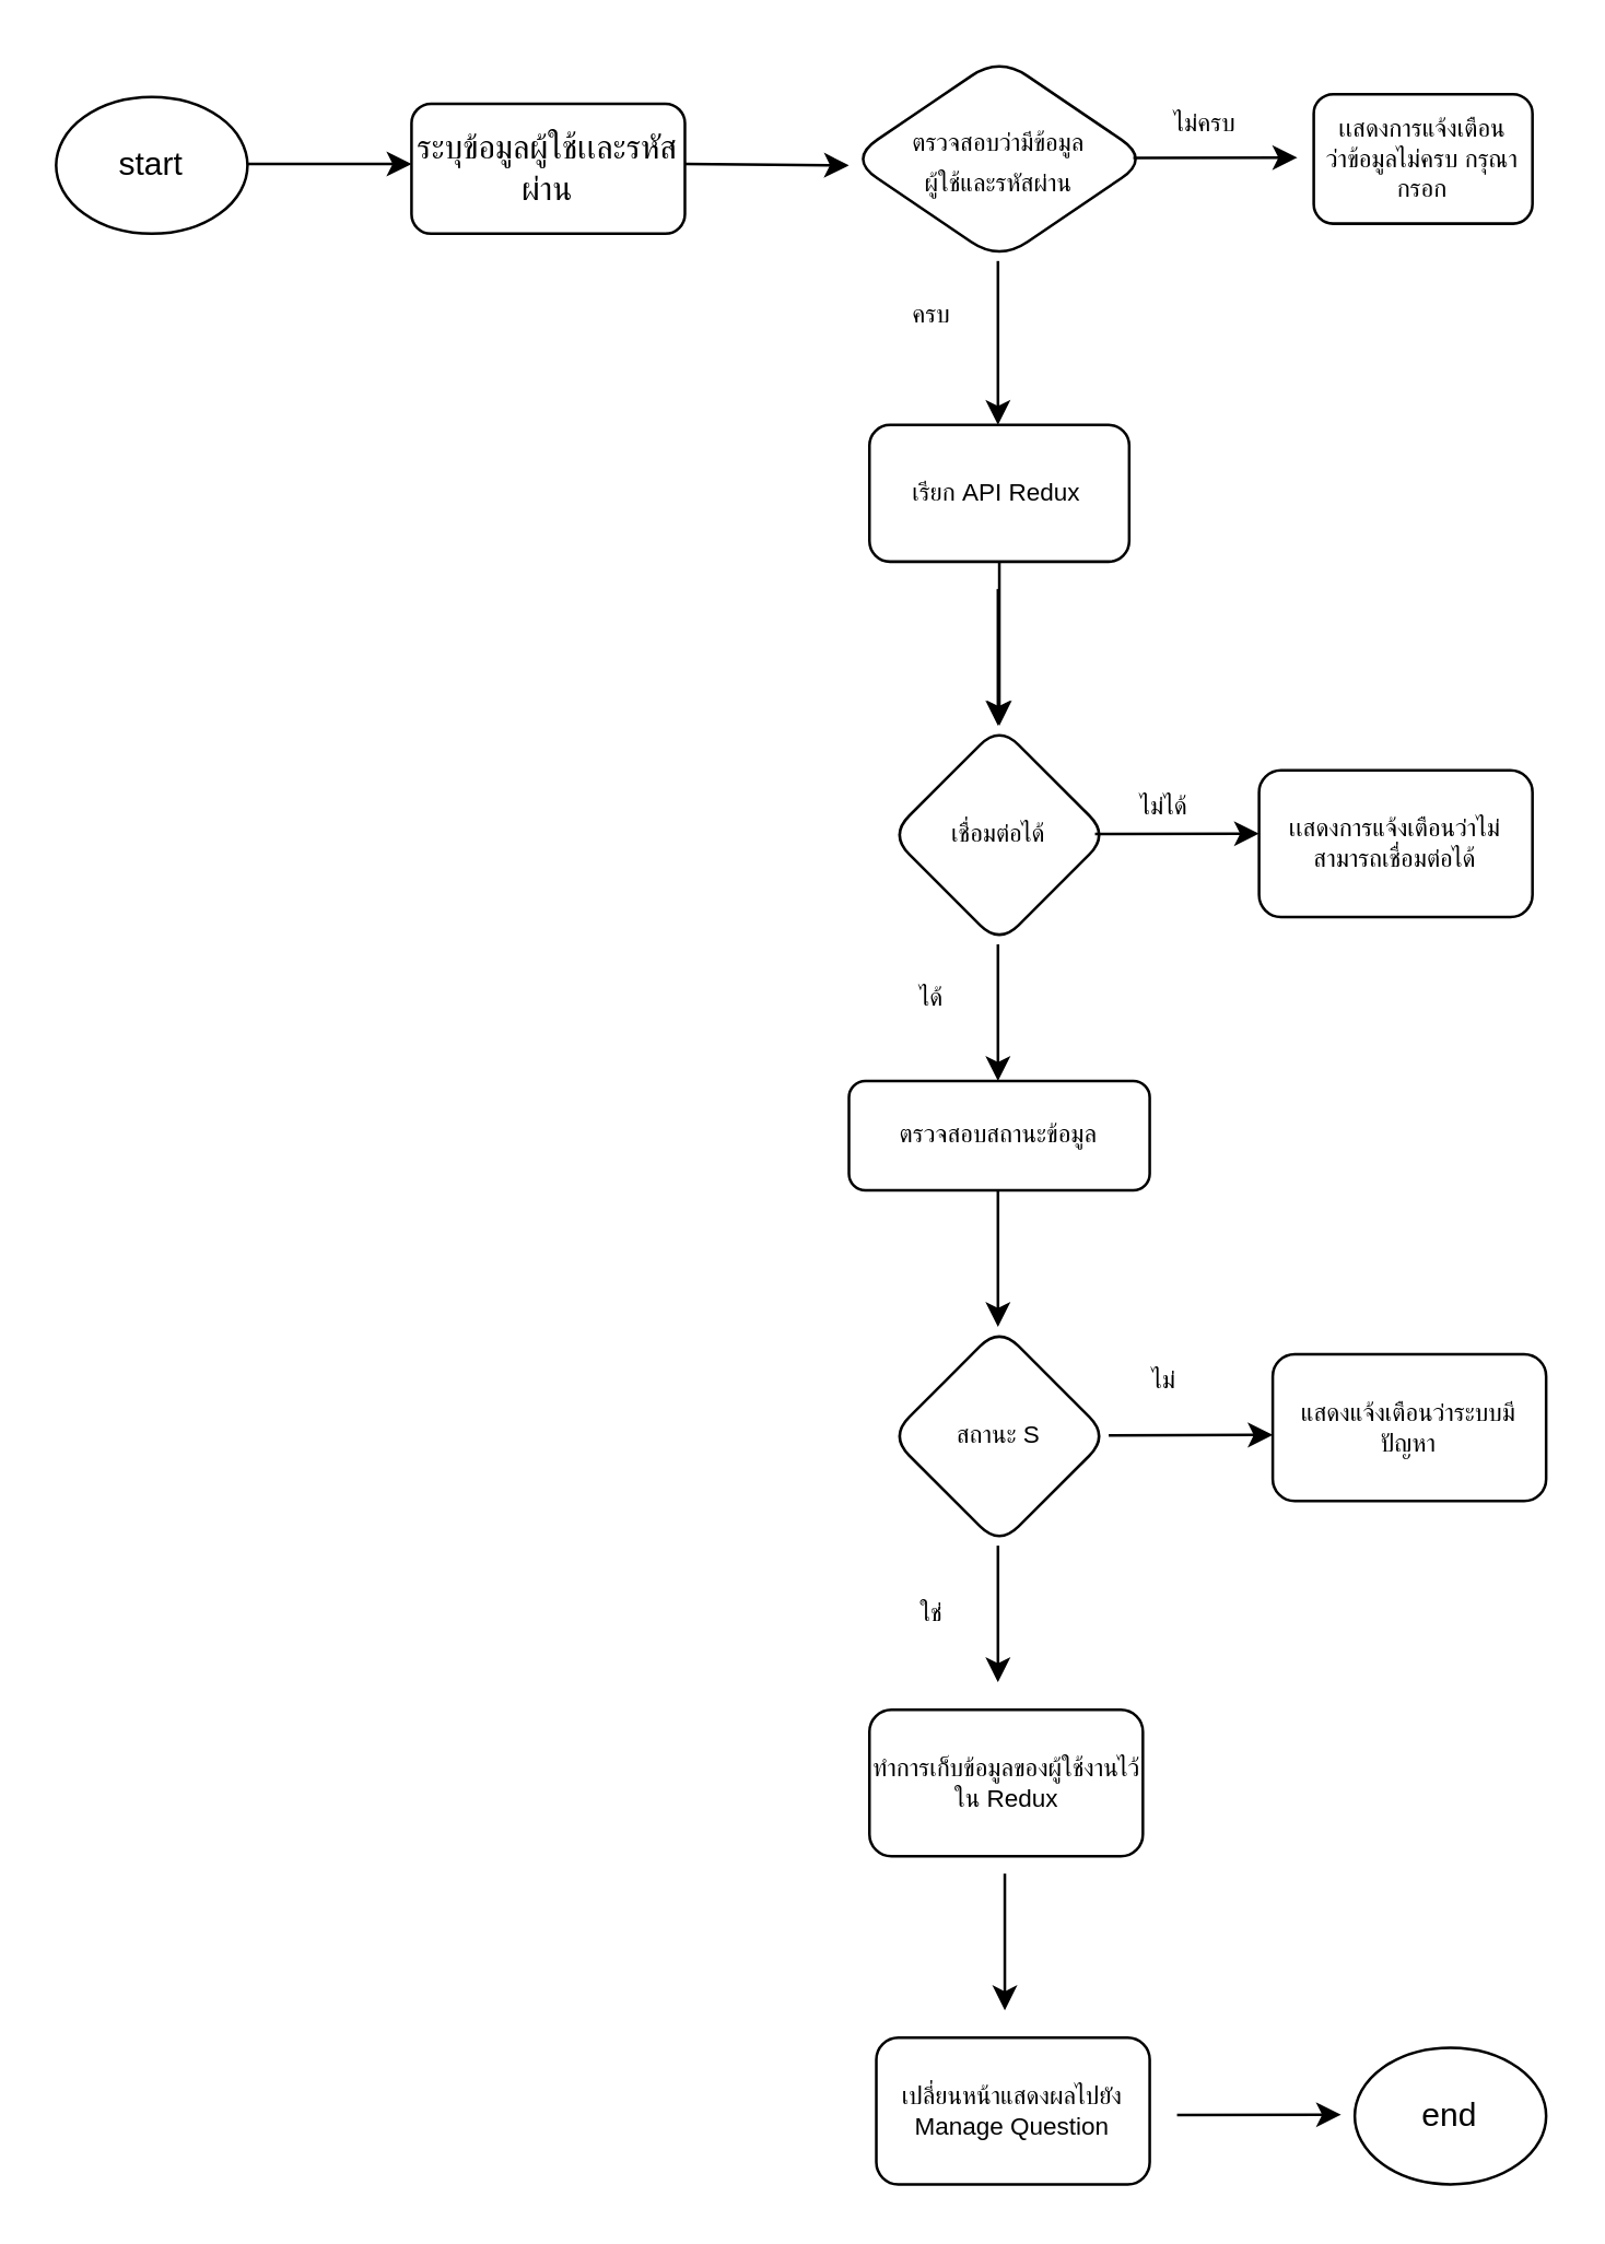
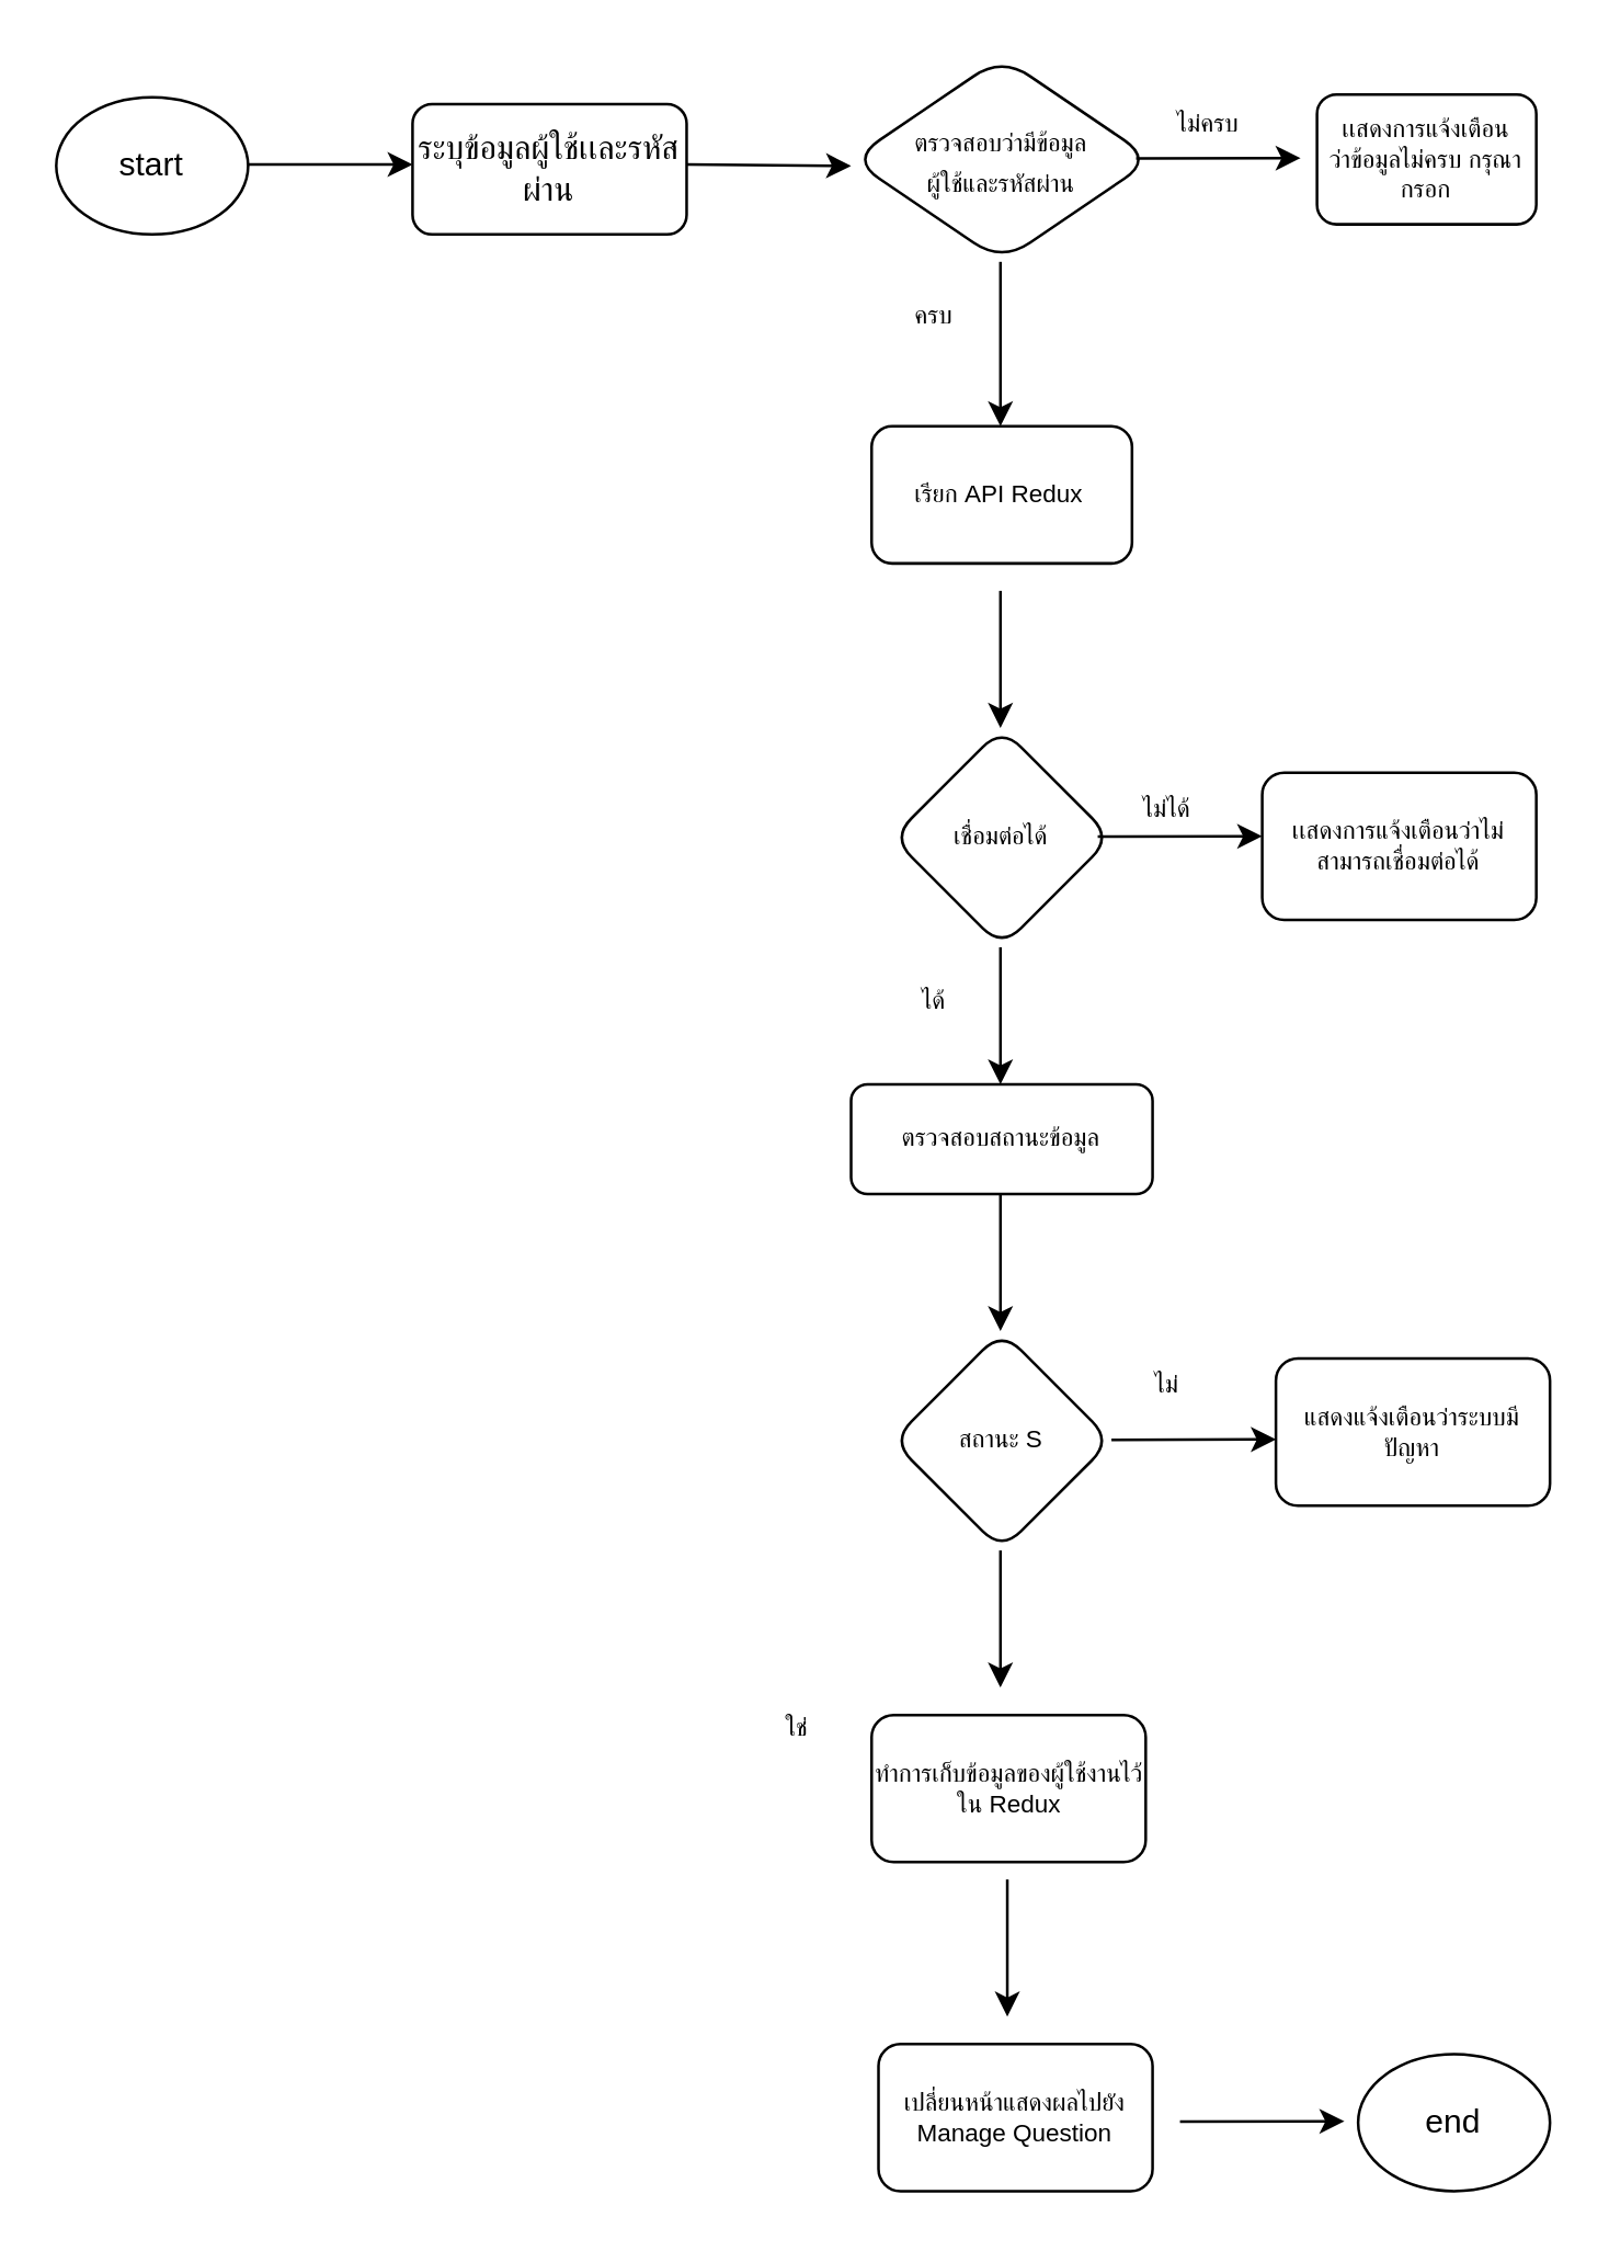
  <mxCell id="0" />
  <mxCell id="1" parent="0" />
  <mxCell id="2" value="start" style="ellipse;whiteSpace=wrap;html=1;" vertex="1" parent="1"><mxGeometry x="20" y="35" width="70" height="50" as="geometry" /></mxCell>
  <mxCell id="3" value="ระบุข้อมูลผู้ใช้เเละรหัสผ่าน" style="rounded=1;whiteSpace=wrap;html=1;" vertex="1" parent="1"><mxGeometry x="150" y="37.5" width="100" height="47.5" as="geometry" /></mxCell>
  <mxCell id="4" value="" style="endArrow=classic;html=1;rounded=0;" edge="1" parent="1"><mxGeometry width="50" height="50" relative="1" as="geometry"><mxPoint x="90" y="59.5" as="sourcePoint" /><mxPoint x="150" y="59.5" as="targetPoint" /></mxGeometry></mxCell>
  <mxCell id="5" value="" style="endArrow=classic;html=1;rounded=0;" edge="1" parent="1"><mxGeometry width="50" height="50" relative="1" as="geometry"><mxPoint x="250" y="59.5" as="sourcePoint" /><mxPoint x="310" y="60" as="targetPoint" /></mxGeometry></mxCell>
  <mxCell id="6" value="&lt;font style=&quot;font-size: 9px;&quot;&gt;ตรวจสอบว่ามีข้อมูล &lt;br&gt;ผู้ใช้และรหัสผ่าน&lt;/font&gt;" style="rhombus;whiteSpace=wrap;html=1;rounded=1;arcSize=25;" vertex="1" parent="1"><mxGeometry x="310" y="20.31" width="110" height="74.69" as="geometry" /></mxCell>
  <mxCell id="7" value="" style="endArrow=classic;html=1;rounded=0;fontSize=9;" edge="1" parent="1"><mxGeometry width="50" height="50" relative="1" as="geometry"><mxPoint x="414" y="57.3" as="sourcePoint" /><mxPoint x="474" y="57.15" as="targetPoint" /></mxGeometry></mxCell>
  <mxCell id="8" value="ไม่ครบ" style="text;html=1;align=center;verticalAlign=middle;resizable=0;points=[];autosize=1;strokeColor=none;fillColor=none;fontSize=9;" vertex="1" parent="1"><mxGeometry x="415" y="35" width="50" height="20" as="geometry" /></mxCell>
  <mxCell id="9" value="เเสดงการแจ้งเตือน&lt;br&gt;ว่าข้อมูลไม่ครบ กรุณากรอก" style="rounded=1;whiteSpace=wrap;html=1;fontSize=9;" vertex="1" parent="1"><mxGeometry x="480" y="33.98" width="80" height="47.35" as="geometry" /></mxCell>
  <mxCell id="10" value="" style="endArrow=classic;html=1;rounded=0;fontSize=9;" edge="1" parent="1"><mxGeometry width="50" height="50" relative="1" as="geometry"><mxPoint x="364.5" y="95" as="sourcePoint" /><mxPoint x="364.5" y="155" as="targetPoint" /></mxGeometry></mxCell>
  <mxCell id="11" value="ครบ" style="text;html=1;align=center;verticalAlign=middle;resizable=0;points=[];autosize=1;strokeColor=none;fillColor=none;fontSize=9;" vertex="1" parent="1"><mxGeometry x="320" y="105" width="40" height="20" as="geometry" /></mxCell>
- <mxCell id="12" value="" style="edgeStyle=orthogonalEdgeStyle;rounded=0;orthogonalLoop=1;jettySize=auto;html=1;fontSize=9;" edge="1" parent="1" source="13" target="18"><mxGeometry relative="1" as="geometry" /></mxCell>
  <mxCell id="13" value="เรียก API Redux&amp;nbsp;" style="whiteSpace=wrap;html=1;rounded=1;fontSize=9;" vertex="1" parent="1"><mxGeometry x="317.5" y="155" width="95" height="50" as="geometry" /></mxCell>
  <mxCell id="14" value="" style="endArrow=classic;html=1;rounded=0;fontSize=9;" edge="1" parent="1"><mxGeometry width="50" height="50" relative="1" as="geometry"><mxPoint x="364.5" y="215" as="sourcePoint" /><mxPoint x="364.5" y="265" as="targetPoint" /></mxGeometry></mxCell>
  <mxCell id="15" value="" style="endArrow=classic;html=1;rounded=0;fontSize=9;" edge="1" parent="1"><mxGeometry width="50" height="50" relative="1" as="geometry"><mxPoint x="364.5" y="345" as="sourcePoint" /><mxPoint x="364.5" y="395" as="targetPoint" /></mxGeometry></mxCell>
  <mxCell id="16" value="ตรวจสอบสถานะข้อมูล" style="whiteSpace=wrap;html=1;rounded=1;fontSize=9;" vertex="1" parent="1"><mxGeometry x="310" y="395" width="110" height="40" as="geometry" /></mxCell>
  <mxCell id="17" value="" style="group" vertex="1" connectable="0" parent="1"><mxGeometry x="325" y="265" width="235" height="110" as="geometry" /></mxCell>
  <mxCell id="18" value="เชื่อมต่อได้" style="rhombus;whiteSpace=wrap;html=1;rounded=1;fontSize=9;" vertex="1" parent="17"><mxGeometry width="80" height="80" as="geometry" /></mxCell>
  <mxCell id="19" value="" style="endArrow=classic;html=1;rounded=0;fontSize=9;" edge="1" parent="17"><mxGeometry width="50" height="50" relative="1" as="geometry"><mxPoint x="75" y="39.65" as="sourcePoint" /><mxPoint x="135" y="39.5" as="targetPoint" /></mxGeometry></mxCell>
  <mxCell id="20" value="ไม่ได้" style="text;html=1;align=center;verticalAlign=middle;resizable=0;points=[];autosize=1;strokeColor=none;fillColor=none;fontSize=9;" vertex="1" parent="17"><mxGeometry x="80" y="20" width="40" height="20" as="geometry" /></mxCell>
  <mxCell id="21" value="เเสดงการแจ้งเตือนว่าไม่สามารถเชื่อมต่อได้" style="rounded=1;whiteSpace=wrap;html=1;fontSize=9;" vertex="1" parent="17"><mxGeometry x="135" y="16.33" width="100" height="53.67" as="geometry" /></mxCell>
  <mxCell id="22" value="ได้" style="text;html=1;align=center;verticalAlign=middle;resizable=0;points=[];autosize=1;strokeColor=none;fillColor=none;fontSize=9;" vertex="1" parent="17"><mxGeometry y="90" width="30" height="20" as="geometry" /></mxCell>
  <mxCell id="23" value="สถานะ S" style="rhombus;whiteSpace=wrap;html=1;rounded=1;fontSize=9;" vertex="1" parent="1"><mxGeometry x="325" y="485" width="80" height="80" as="geometry" /></mxCell>
  <mxCell id="24" value="" style="endArrow=classic;html=1;rounded=0;fontSize=9;" edge="1" parent="1"><mxGeometry width="50" height="50" relative="1" as="geometry"><mxPoint x="405" y="524.65" as="sourcePoint" /><mxPoint x="465" y="524.5" as="targetPoint" /></mxGeometry></mxCell>
  <mxCell id="25" value="ไม่" style="text;html=1;align=center;verticalAlign=middle;resizable=0;points=[];autosize=1;strokeColor=none;fillColor=none;fontSize=9;" vertex="1" parent="1"><mxGeometry x="410" y="495" width="30" height="20" as="geometry" /></mxCell>
  <mxCell id="26" value="แสดงแจ้งเตือนว่าระบบมีปัญหา" style="rounded=1;whiteSpace=wrap;html=1;fontSize=9;" vertex="1" parent="1"><mxGeometry x="465" y="495" width="100" height="53.67" as="geometry" /></mxCell>
- <mxCell id="27" value="ใช่" style="text;html=1;align=center;verticalAlign=middle;resizable=0;points=[];autosize=1;strokeColor=none;fillColor=none;fontSize=9;" vertex="1" parent="1"><mxGeometry x="325" y="580" width="30" height="20" as="geometry" /></mxCell>
+ <mxCell id="27" value="ใช่" style="text;html=1;align=center;verticalAlign=middle;resizable=0;points=[];autosize=1;strokeColor=none;fillColor=none;fontSize=9;" vertex="1" parent="1"><mxGeometry x="275" y="620" width="30" height="20" as="geometry" /></mxCell>
  <mxCell id="28" value="" style="endArrow=classic;html=1;rounded=0;fontSize=9;" edge="1" parent="1"><mxGeometry width="50" height="50" relative="1" as="geometry"><mxPoint x="364.5" y="435" as="sourcePoint" /><mxPoint x="364.5" y="485" as="targetPoint" /></mxGeometry></mxCell>
  <mxCell id="29" value="" style="endArrow=classic;html=1;rounded=0;fontSize=9;" edge="1" parent="1"><mxGeometry width="50" height="50" relative="1" as="geometry"><mxPoint x="364.5" y="565" as="sourcePoint" /><mxPoint x="364.5" y="615" as="targetPoint" /></mxGeometry></mxCell>
  <mxCell id="30" value="ทำการเก็บข้อมูลของผู้ใช้งานไว้ใน Redux" style="rounded=1;whiteSpace=wrap;html=1;fontSize=9;" vertex="1" parent="1"><mxGeometry x="317.5" y="625" width="100" height="53.67" as="geometry" /></mxCell>
  <mxCell id="31" value="" style="endArrow=classic;html=1;rounded=0;fontSize=9;" edge="1" parent="1"><mxGeometry width="50" height="50" relative="1" as="geometry"><mxPoint x="367" y="685" as="sourcePoint" /><mxPoint x="367" y="735" as="targetPoint" /></mxGeometry></mxCell>
  <mxCell id="32" value="เปลี่ยนหน้าแสดงผลไปยัง Manage Question" style="rounded=1;whiteSpace=wrap;html=1;fontSize=9;" vertex="1" parent="1"><mxGeometry x="320" y="745" width="100" height="53.67" as="geometry" /></mxCell>
  <mxCell id="33" value="end" style="ellipse;whiteSpace=wrap;html=1;" vertex="1" parent="1"><mxGeometry x="495" y="748.67" width="70" height="50" as="geometry" /></mxCell>
  <mxCell id="34" value="" style="endArrow=classic;html=1;rounded=0;fontSize=9;" edge="1" parent="1"><mxGeometry width="50" height="50" relative="1" as="geometry"><mxPoint x="430" y="773.32" as="sourcePoint" /><mxPoint x="490" y="773.17" as="targetPoint" /></mxGeometry></mxCell>
